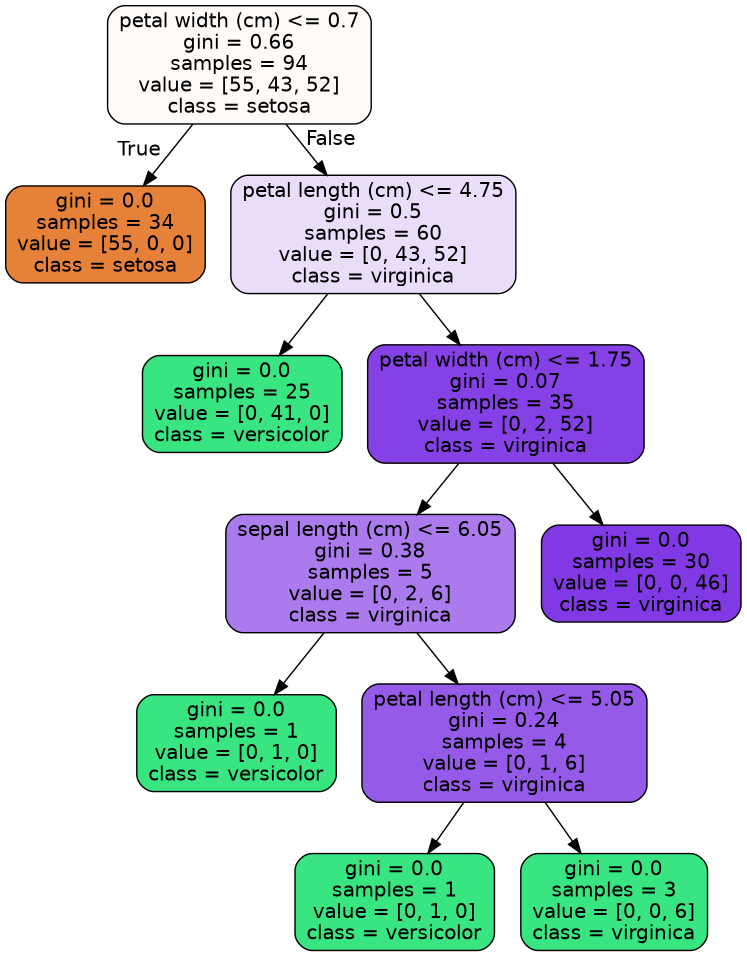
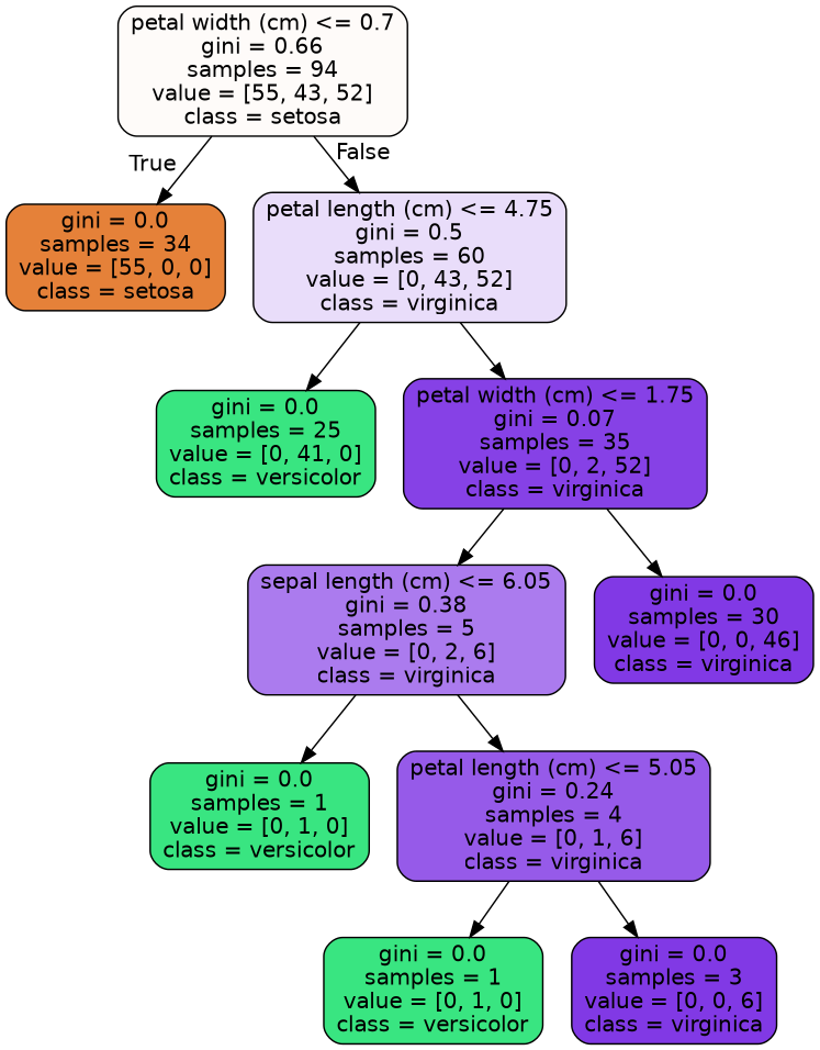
  digraph {
    node [color=black fillcolor="#39e581" fontname=helvetica shape=box style="filled, rounded"]
    edge [fontname=helvetica]
    n1 [fillcolor="#fefbf9" label="petal width (cm) <= 0.7\ngini = 0.66\nsamples = 94\nvalue = [55, 43, 52]\nclass = setosa"]
    n2 [fillcolor="#e58139" label="gini = 0.0\nsamples = 34\nvalue = [55, 0, 0]\nclass = setosa"]
    n3 [fillcolor="#e9ddfa" label="petal length (cm) <= 4.75\ngini = 0.5\nsamples = 60\nvalue = [0, 43, 52]\nclass = virginica"]
    n4 [label="gini = 0.0\nsamples = 25\nvalue = [0, 41, 0]\nclass = versicolor"]
    n5 [fillcolor="#8641e6" label="petal width (cm) <= 1.75\ngini = 0.07\nsamples = 35\nvalue = [0, 2, 52]\nclass = virginica"]
    n6 [fillcolor="#ab7bee" label="sepal length (cm) <= 6.05\ngini = 0.38\nsamples = 5\nvalue = [0, 2, 6]\nclass = virginica"]
    n7 [fillcolor="#8139e5" label="gini = 0.0\nsamples = 30\nvalue = [0, 0, 46]\nclass = virginica"]
    n8 [label="gini = 0.0\nsamples = 1\nvalue = [0, 1, 0]\nclass = versicolor"]
    n9 [fillcolor="#965ae9" label="petal length (cm) <= 5.05\ngini = 0.24\nsamples = 4\nvalue = [0, 1, 6]\nclass = virginica"]
    n10 [label="gini = 0.0\nsamples = 1\nvalue = [0, 1, 0]\nclass = versicolor"]
-   n11 [label="gini = 0.0\nsamples = 3\nvalue = [0, 0, 6]\nclass = virginica"]
+   n11 [fillcolor="#8139e5" label="gini = 0.0\nsamples = 3\nvalue = [0, 0, 6]\nclass = virginica"]
    n1 -> n2 [headlabel=True labelangle=45 labeldistance=2.5]
    n1 -> n3 [headlabel=False labelangle=-45 labeldistance=2.5]
    n3 -> n4
    n3 -> n5
    n5 -> n6
    n5 -> n7
    n6 -> n8
    n6 -> n9
    n9 -> n10
    n9 -> n11
  }
